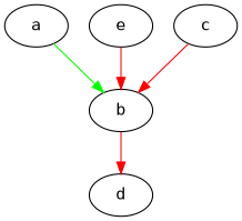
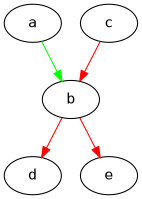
  digraph {
    fontname="DejaVu Sans Mono"
    node [fontname="DejaVu Sans Mono"]
    edge [color=red fontname="DejaVu Sans Mono"]
    a
    b
    d
    e
    c
    a -> b [color=green]
    b -> d
-   e -> b
+   b -> e
    c -> b
  }
